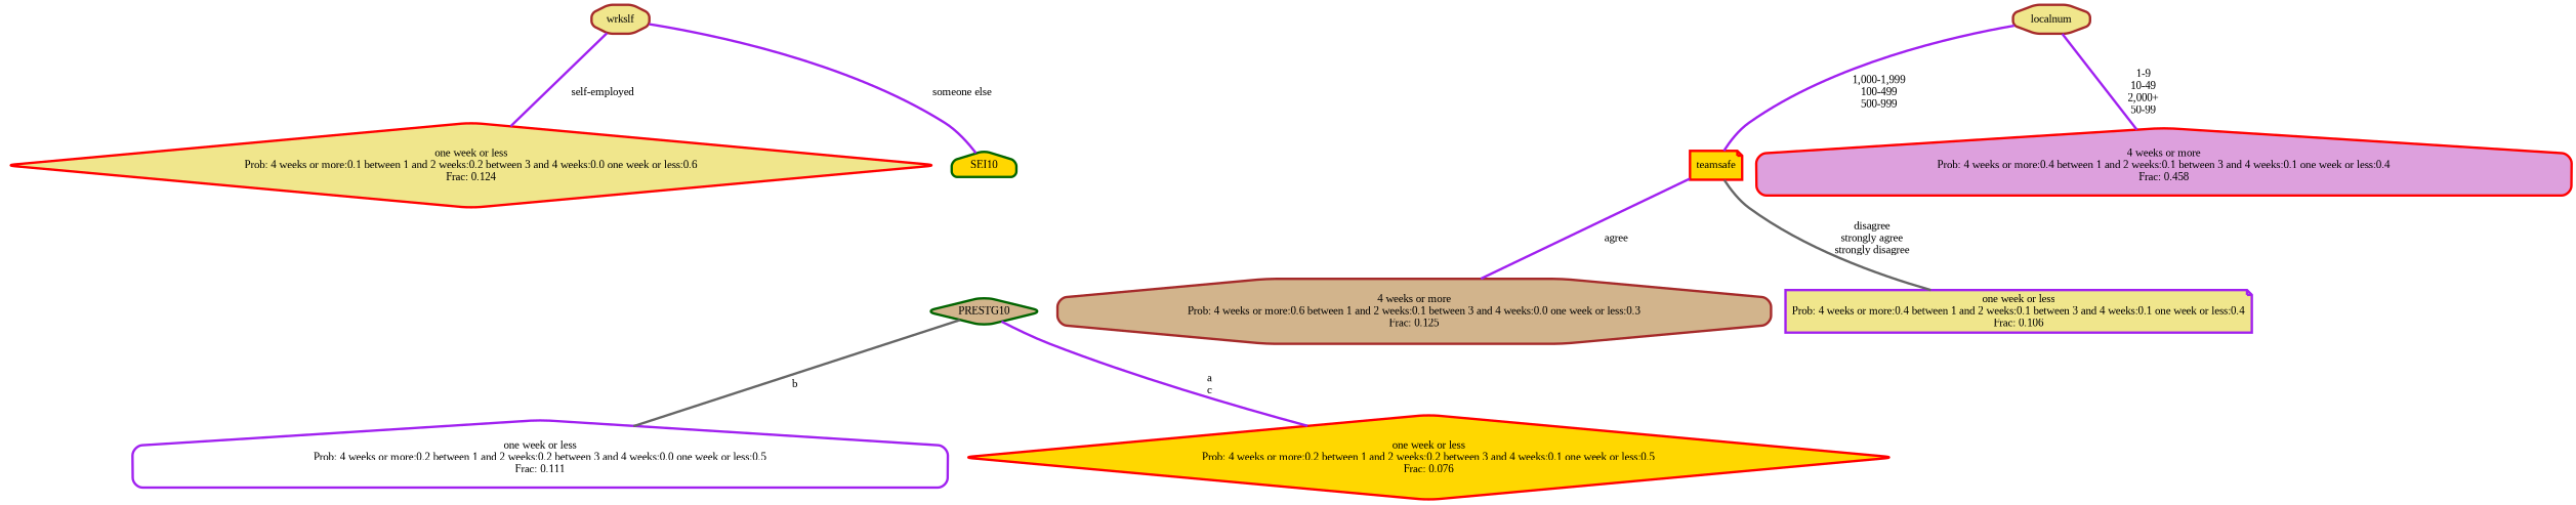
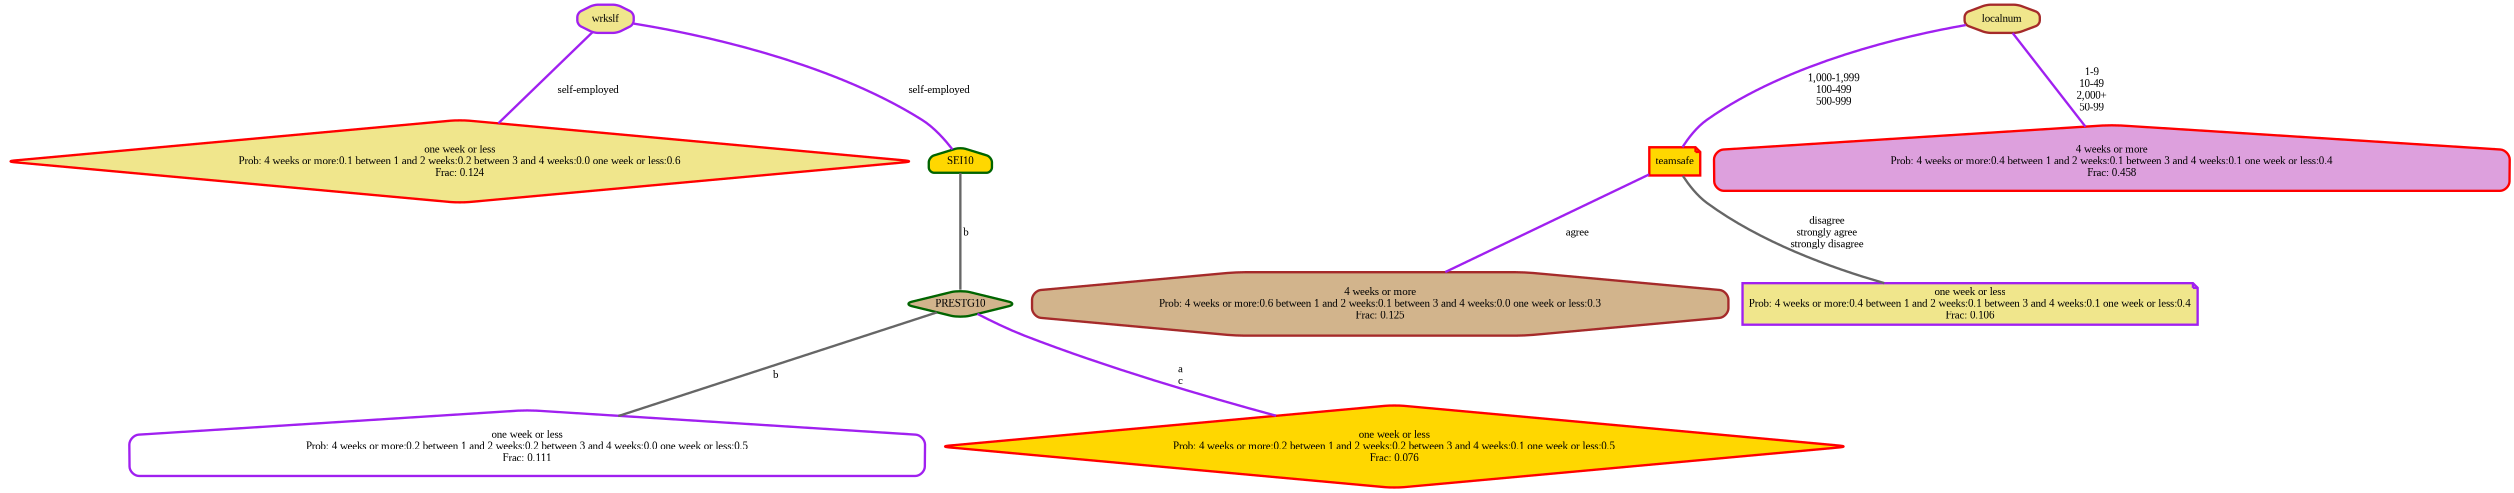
  graph {
    fontname="Liberation Serif"
    ranksep="0 equally"
    splines=straight
    node [color=red fillcolor=khaki fontcolor=black fontname="Liberation Serif" penwidth=3 shape=diamond style="filled, rounded"]
    edge [color=purple fontname="Liberation Serif" penwidth=3]
    n1 [label="one week or less\nProb: 4 weeks or more:0.1 between 1 and 2 weeks:0.2 between 3 and 4 weeks:0.0 one week or less:0.6\nFrac: 0.124"]
-   n2 [color=brown label=wrkslf shape=octagon]
+   n2 [color=purple label=wrkslf shape=octagon]
    n3 [color=darkgreen fillcolor=gold label=SEI10 shape=house]
    n4 [color=darkgreen fillcolor=tan label=PRESTG10]
    n5 [color=purple fillcolor=white label="one week or less\nProb: 4 weeks or more:0.2 between 1 and 2 weeks:0.2 between 3 and 4 weeks:0.0 one week or less:0.5\nFrac: 0.111" shape=house]
    n6 [fillcolor=gold label="one week or less\nProb: 4 weeks or more:0.2 between 1 and 2 weeks:0.2 between 3 and 4 weeks:0.1 one week or less:0.5\nFrac: 0.076"]
    n7 [color=brown label=localnum shape=octagon]
    n8 [fillcolor=gold label=teamsafe shape=note]
    n9 [fillcolor=plum label="4 weeks or more\nProb: 4 weeks or more:0.4 between 1 and 2 weeks:0.1 between 3 and 4 weeks:0.1 one week or less:0.4\nFrac: 0.458" shape=house]
    n10 [color=brown fillcolor=tan label="4 weeks or more\nProb: 4 weeks or more:0.6 between 1 and 2 weeks:0.1 between 3 and 4 weeks:0.0 one week or less:0.3\nFrac: 0.125" shape=octagon]
    n11 [color=purple label="one week or less\nProb: 4 weeks or more:0.4 between 1 and 2 weeks:0.1 between 3 and 4 weeks:0.1 one week or less:0.4\nFrac: 0.106" shape=note]
    subgraph sub_1 {
      rank=same
    }
    n2 -- n1 [label=" self-employed"]
-   n2 -- n3 [label=" someone else"]
+   n2 -- n3 [label=" self-employed"]
+   n3 -- n4 [color=gray40 label=" b"]
    n4 -- n5 [color=gray40 label=" b"]
    n4 -- n6 [label=" a\n c"]
    n7 -- n8 [label=" 1,000-1,999\n 100-499\n 500-999"]
    n7 -- n9 [label=" 1-9\n 10-49\n 2,000+\n 50-99"]
    n8 -- n10 [label=" agree"]
    n8 -- n11 [color=gray40 label=" disagree\n strongly agree\n strongly disagree"]
  }
